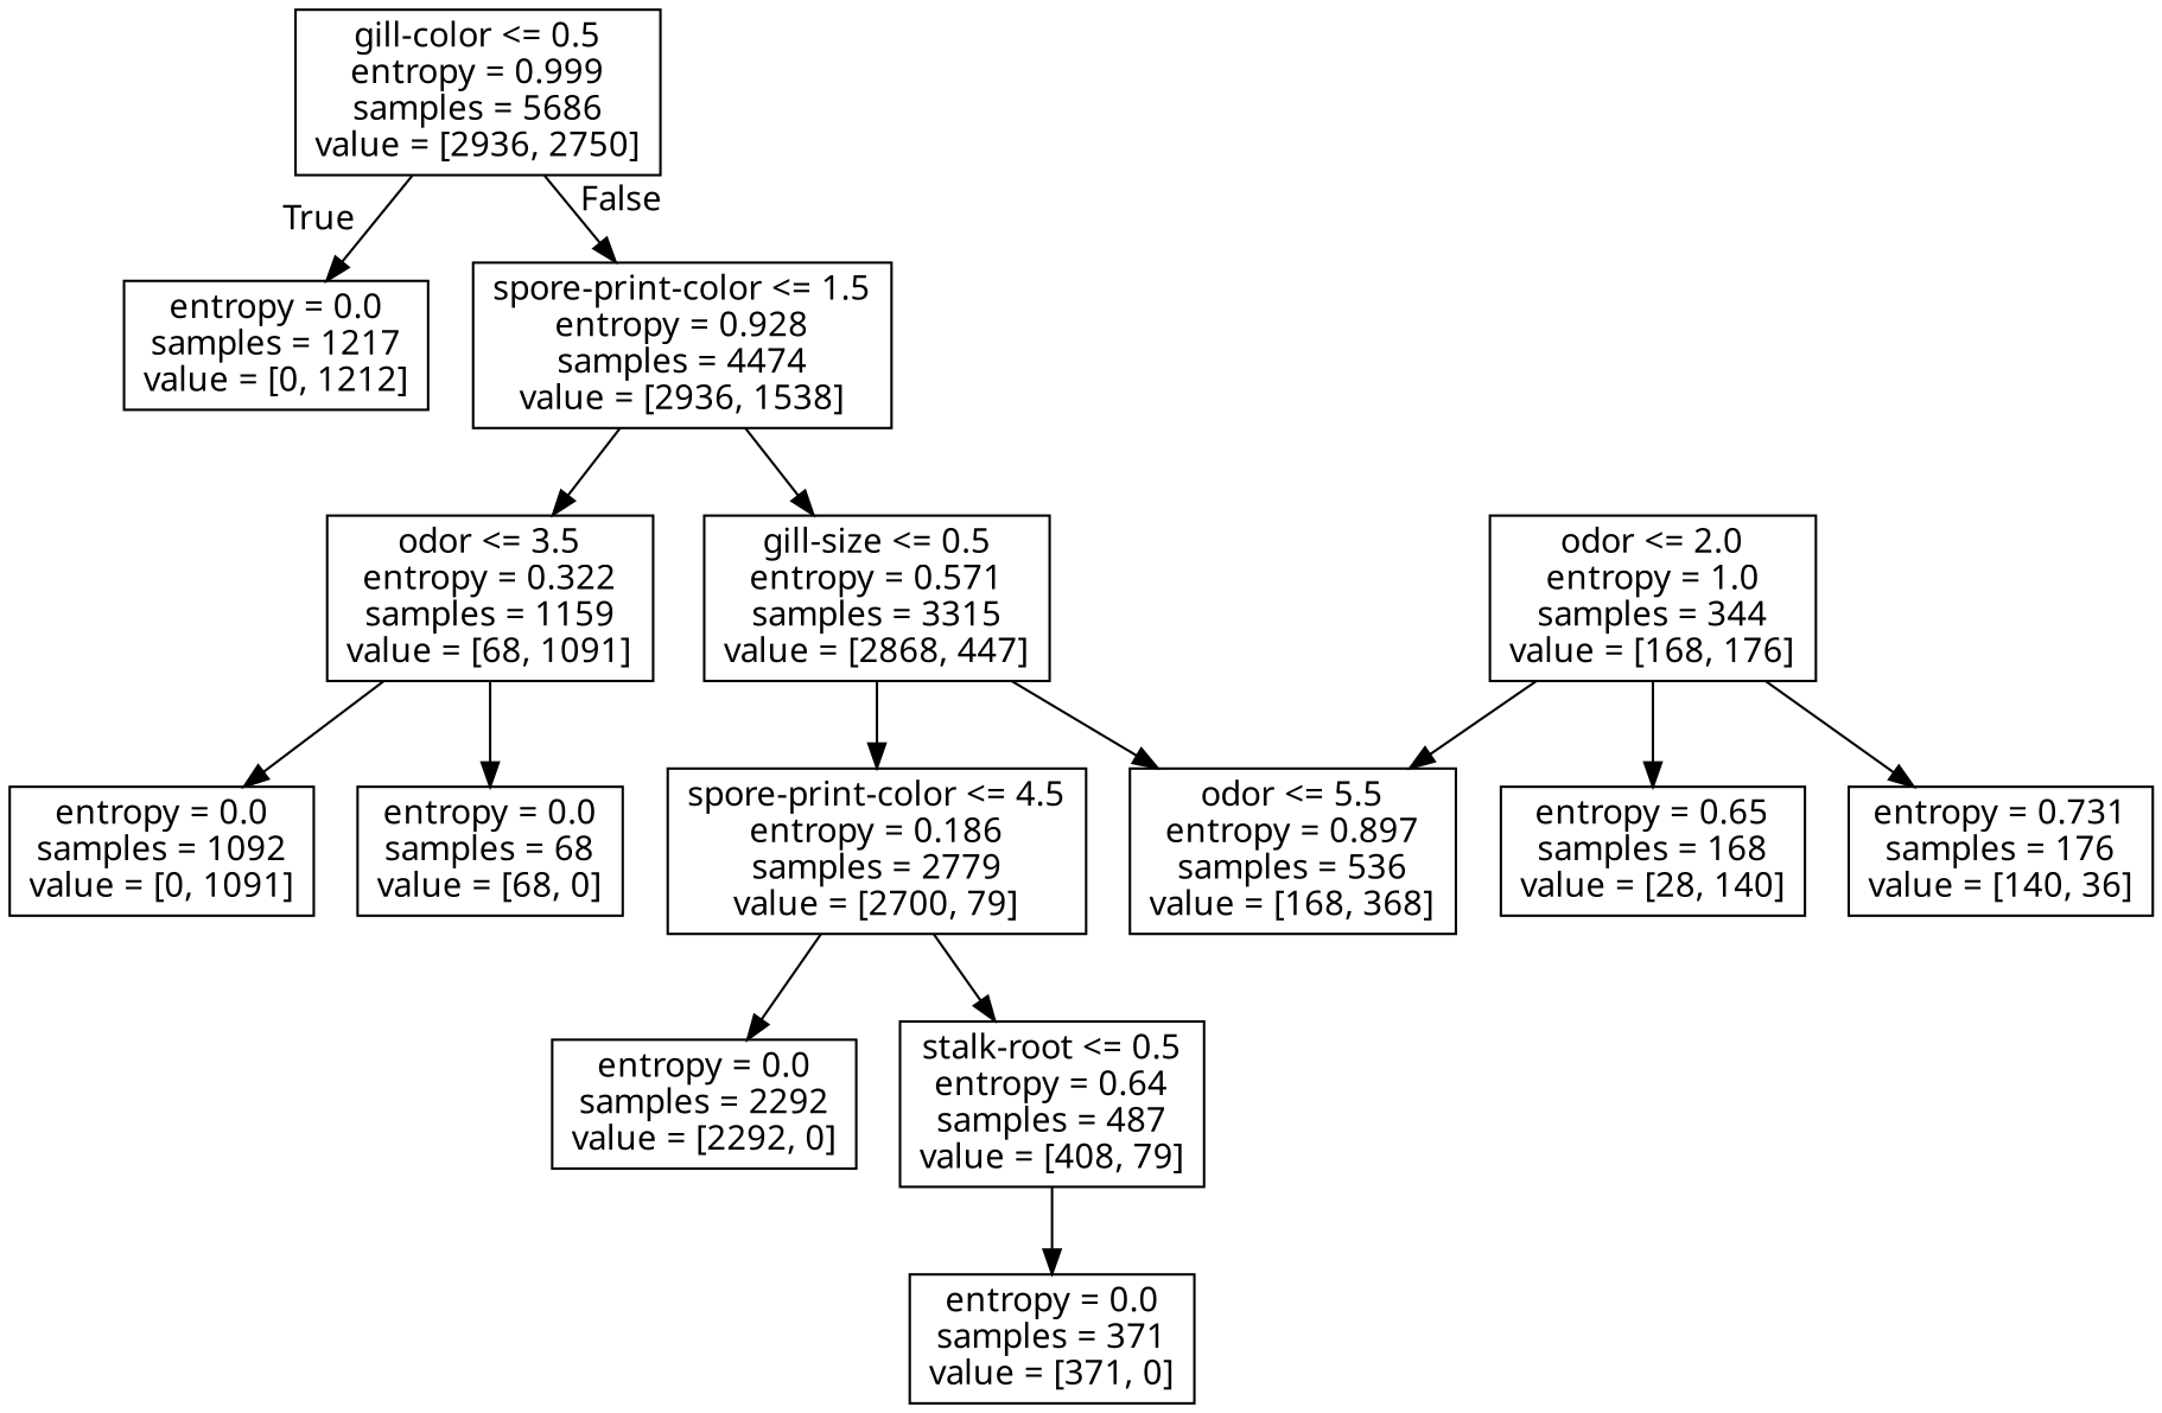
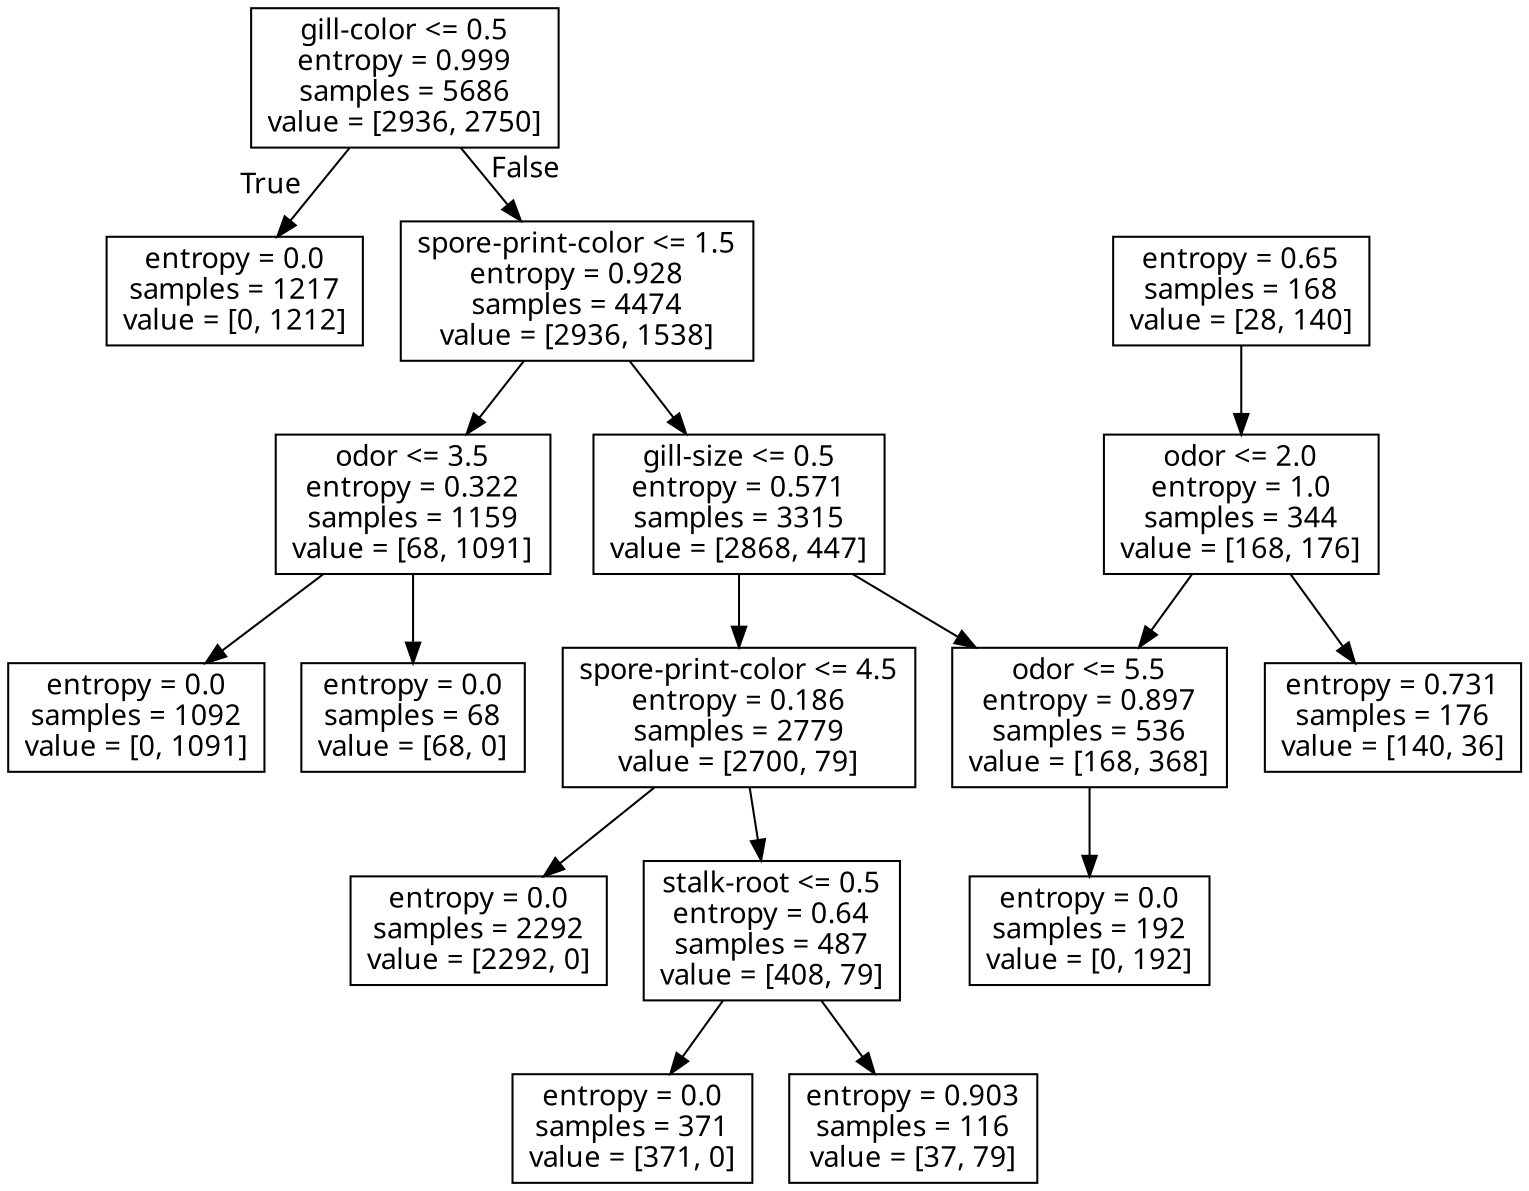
  digraph {
    fontname="Noto Sans"
    node [fontname="Noto Sans" shape=box]
    edge [fontname="Noto Sans"]
    n1 [label="gill-color <= 0.5\nentropy = 0.999\nsamples = 5686\nvalue = [2936, 2750]"]
    n2 [label="entropy = 0.0\nsamples = 1217\nvalue = [0, 1212]"]
    n3 [label="spore-print-color <= 1.5\nentropy = 0.928\nsamples = 4474\nvalue = [2936, 1538]"]
    n4 [label="odor <= 3.5\nentropy = 0.322\nsamples = 1159\nvalue = [68, 1091]"]
    n5 [label="gill-size <= 0.5\nentropy = 0.571\nsamples = 3315\nvalue = [2868, 447]"]
    n6 [label="entropy = 0.0\nsamples = 1092\nvalue = [0, 1091]"]
    n7 [label="entropy = 0.0\nsamples = 68\nvalue = [68, 0]"]
    n8 [label="spore-print-color <= 4.5\nentropy = 0.186\nsamples = 2779\nvalue = [2700, 79]"]
    n9 [label="odor <= 5.5\nentropy = 0.897\nsamples = 536\nvalue = [168, 368]"]
    n10 [label="entropy = 0.0\nsamples = 2292\nvalue = [2292, 0]"]
    n11 [label="stalk-root <= 0.5\nentropy = 0.64\nsamples = 487\nvalue = [408, 79]"]
+   n12 [label="entropy = 0.0\nsamples = 192\nvalue = [0, 192]"]
    n13 [label="entropy = 0.0\nsamples = 371\nvalue = [371, 0]"]
+   n14 [label="entropy = 0.903\nsamples = 116\nvalue = [37, 79]"]
    n15 [label="odor <= 2.0\nentropy = 1.0\nsamples = 344\nvalue = [168, 176]"]
    n16 [label="entropy = 0.65\nsamples = 168\nvalue = [28, 140]"]
    n17 [label="entropy = 0.731\nsamples = 176\nvalue = [140, 36]"]
    n1 -> n2 [headlabel=True labelangle=45 labeldistance=2.5]
    n1 -> n3 [headlabel=False labelangle=-45 labeldistance=2.5]
    n3 -> n4
    n3 -> n5
    n4 -> n6
    n4 -> n7
    n5 -> n8
    n5 -> n9
    n8 -> n10
    n8 -> n11
+   n9 -> n12
    n11 -> n13
+   n11 -> n14
    n15 -> n9
-   n15 -> n16
+   n16 -> n15
    n15 -> n17
  }
